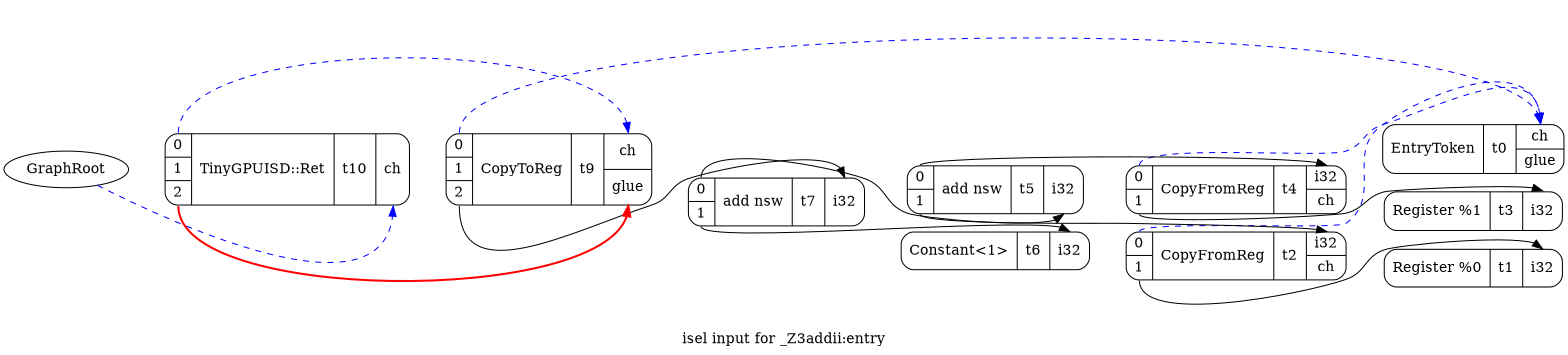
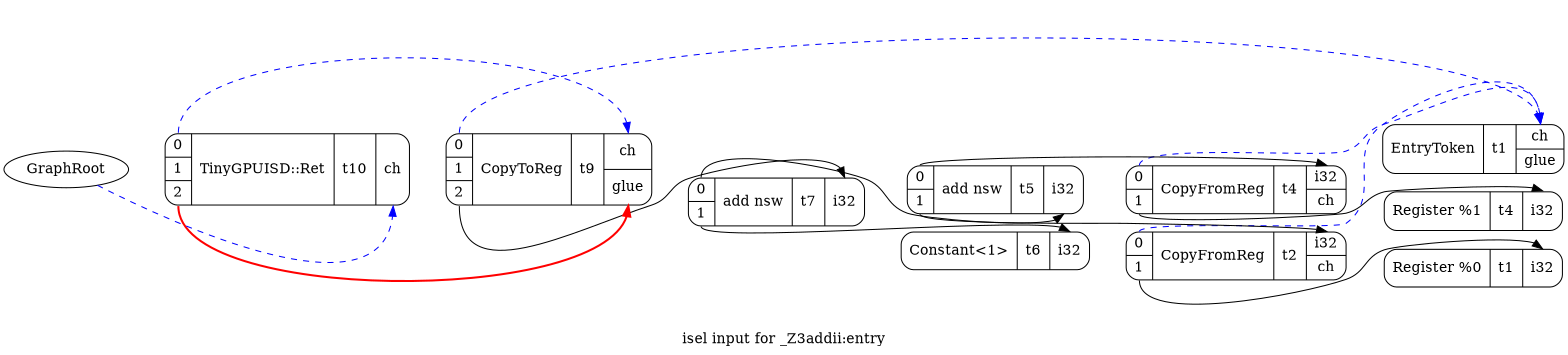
  digraph {
    label="isel input for _Z3addii:entry"
    rankdir=LR
    node [shape=Mrecord]
    edge [headport=d0 tailport=s0]
-   n1 [label="{EntryToken|t0|{<d0>ch|<d1>glue}}"]
+   n1 [label="{EntryToken|t1|{<d0>ch|<d1>glue}}"]
    n2 [label="{Register %0|t1|{<d0>i32}}"]
-   n3 [label="{Register %1|t3|{<d0>i32}}"]
+   n3 [label="{Register %1|t4|{<d0>i32}}"]
    n4 [label="{Constant\<1\>|t6|{<d0>i32}}"]
    n5 [label="{{<s0>0|<s1>1}|CopyFromReg|t2|{<d0>i32|<d1>ch}}"]
    n6 [label="{{<s0>0|<s1>1}|CopyFromReg|t4|{<d0>i32|<d1>ch}}"]
    n7 [label="{{<s0>0|<s1>1}|add nsw|t5|{<d0>i32}}"]
    n8 [label="{{<s0>0|<s1>1}|add nsw|t7|{<d0>i32}}"]
    n9 [label="{{<s0>0|<s1>1|<s2>2}|CopyToReg|t9|{<d0>ch|<d1>glue}}"]
    n10 [label="{{<s0>0|<s1>1|<s2>2}|TinyGPUISD::Ret|t10|{<d0>ch}}"]
    n11 [label=GraphRoot plaintext=circle shape=""]
    n5 -> n1 [color=blue style=dashed]
    n5 -> n2 [tailport=s1]
    n6 -> n1 [color=blue style=dashed]
    n6 -> n3 [tailport=s1]
    n7 -> n5 [tailport=s1]
    n7 -> n6
    n8 -> n4 [tailport=s1]
    n8 -> n7
    n9 -> n1 [color=blue style=dashed]
    n9 -> n8 [tailport=s2]
    n10 -> n9 [color=blue style=dashed]
    n10 -> n9 [color=red headport=d1 style=bold tailport=s2]
    n11 -> n10 [color=blue style=dashed]
  }
